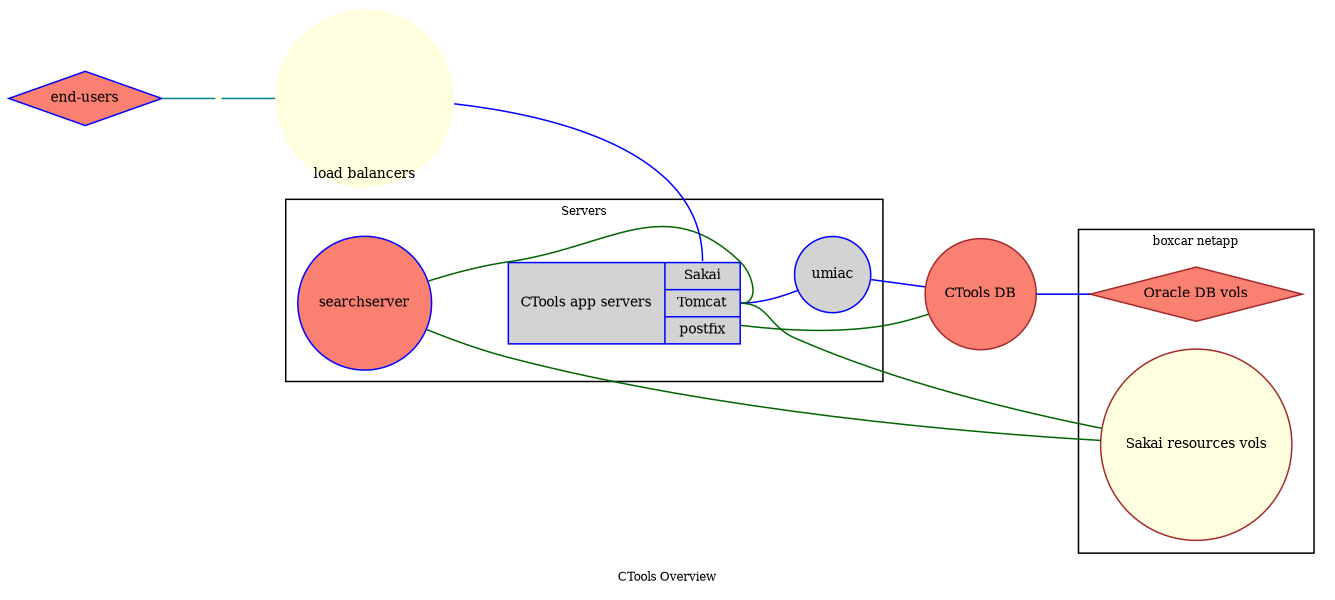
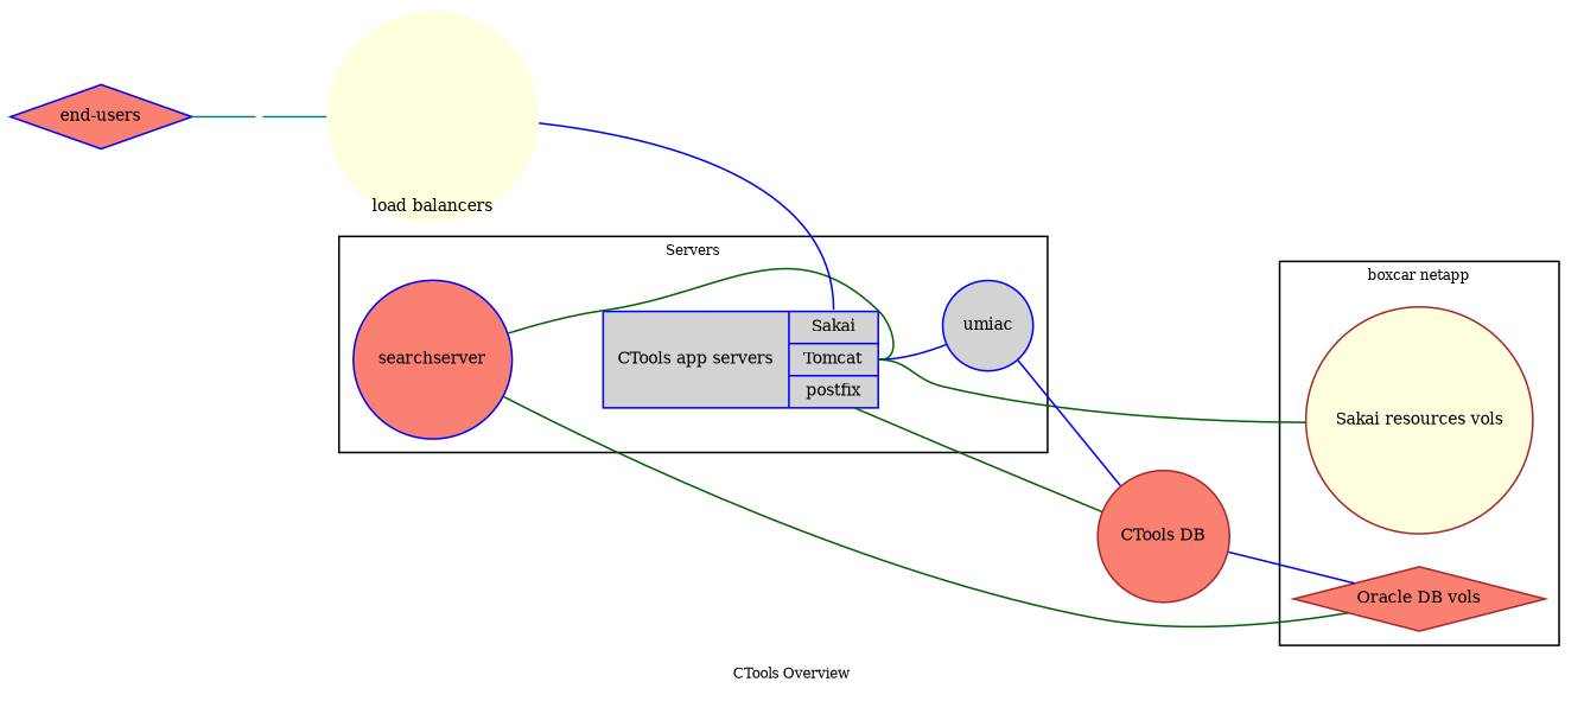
  graph {
    comound=true
    fontname="DejaVu Serif"
    fontsize=8
    label="CTools Overview"
    rankdir=LR
    node [color=brown fillcolor=salmon fontname="DejaVu Serif" fontsize=9 shape=circle style=filled]
    edge [arrowsize=1 color=darkgreen fontname="DejaVu Serif"]
    n1 [fillcolor=lightyellow label="Sakai resources vols" style="solid,filled"]
    n2 [label="Oracle DB vols" shape=diamond style="solid,filled"]
    n3 [color=blue fillcolor=lightgrey label="{CTools app servers|{<apache> Sakai|<ctools> Tomcat|postfix}}" shape=record]
    searchserver [color=blue]
    umiac [color=blue fillcolor=lightgrey]
    n6 [label="CTools DB"]
    n7 [fillcolor=lightyellow label=ALDF labelloc=t penwidth=0 shape=point style="rounded,dotted,filled"]
    n8 [color=black fillcolor=lightyellow label="load balancers" labelloc=b penwidth=0]
    "end-users" [color=blue shape=diamond]
    subgraph cluster_1 {
      label="boxcar netapp"
      rank=same
      n1
      n2
    }
    subgraph cluster_2 {
      label=Servers
      rank=same
      n3
      searchserver
      umiac
    }
    n3 -- n1 [tailport=ctools]
    n3 -- umiac [color=blue tailport=ctools]
    n3 -- n6 [headport=ctools]
-   searchserver -- n1
+   searchserver -- n2
    searchserver -- n3 [headport=ctools]
    umiac -- n6 [color=blue]
    n6 -- n2 [color=blue]
    n7 -- n8 [color=teal]
    n8 -- n3 [color=blue headport=apache]
    "end-users" -- n7 [color=teal]
  }
